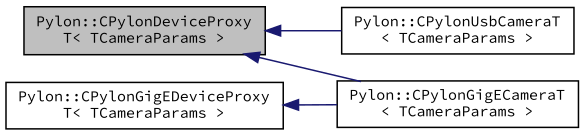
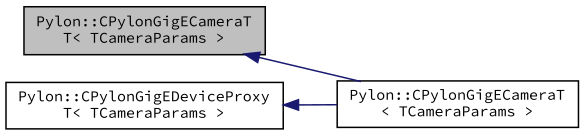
  digraph {
    fontname="Source Code Pro"
    rankdir=LR
    node [color=black fillcolor=white fontname="Source Code Pro" fontsize=10 shape=record style=filled]
    edge [color=midnightblue dir=back fontname="Source Code Pro" fontsize=10 labelfontname=Helvetica labelfontsize=10 style=solid]
-   n1 [fillcolor=grey75 fontcolor=black height=0.2 label="Pylon::CPylonDeviceProxy\lT\< TCameraParams \>" width=0.4]
-   n2 [height=0.2 label="Pylon::CPylonUsbCameraT\l\< TCameraParams \>" width=0.4]
+   n1 [fillcolor=grey75 fontcolor=black height=0.2 label="Pylon::CPylonGigECameraT\lT\< TCameraParams \>" width=0.4]
    n3 [height=0.2 label="Pylon::CPylonGigECameraT\l\< TCameraParams \>" width=0.4]
    n4 [height=0.2 label="Pylon::CPylonGigEDeviceProxy\lT\< TCameraParams \>" width=0.4]
-   n1 -> n2
    n1 -> n3
    n4 -> n3
  }
